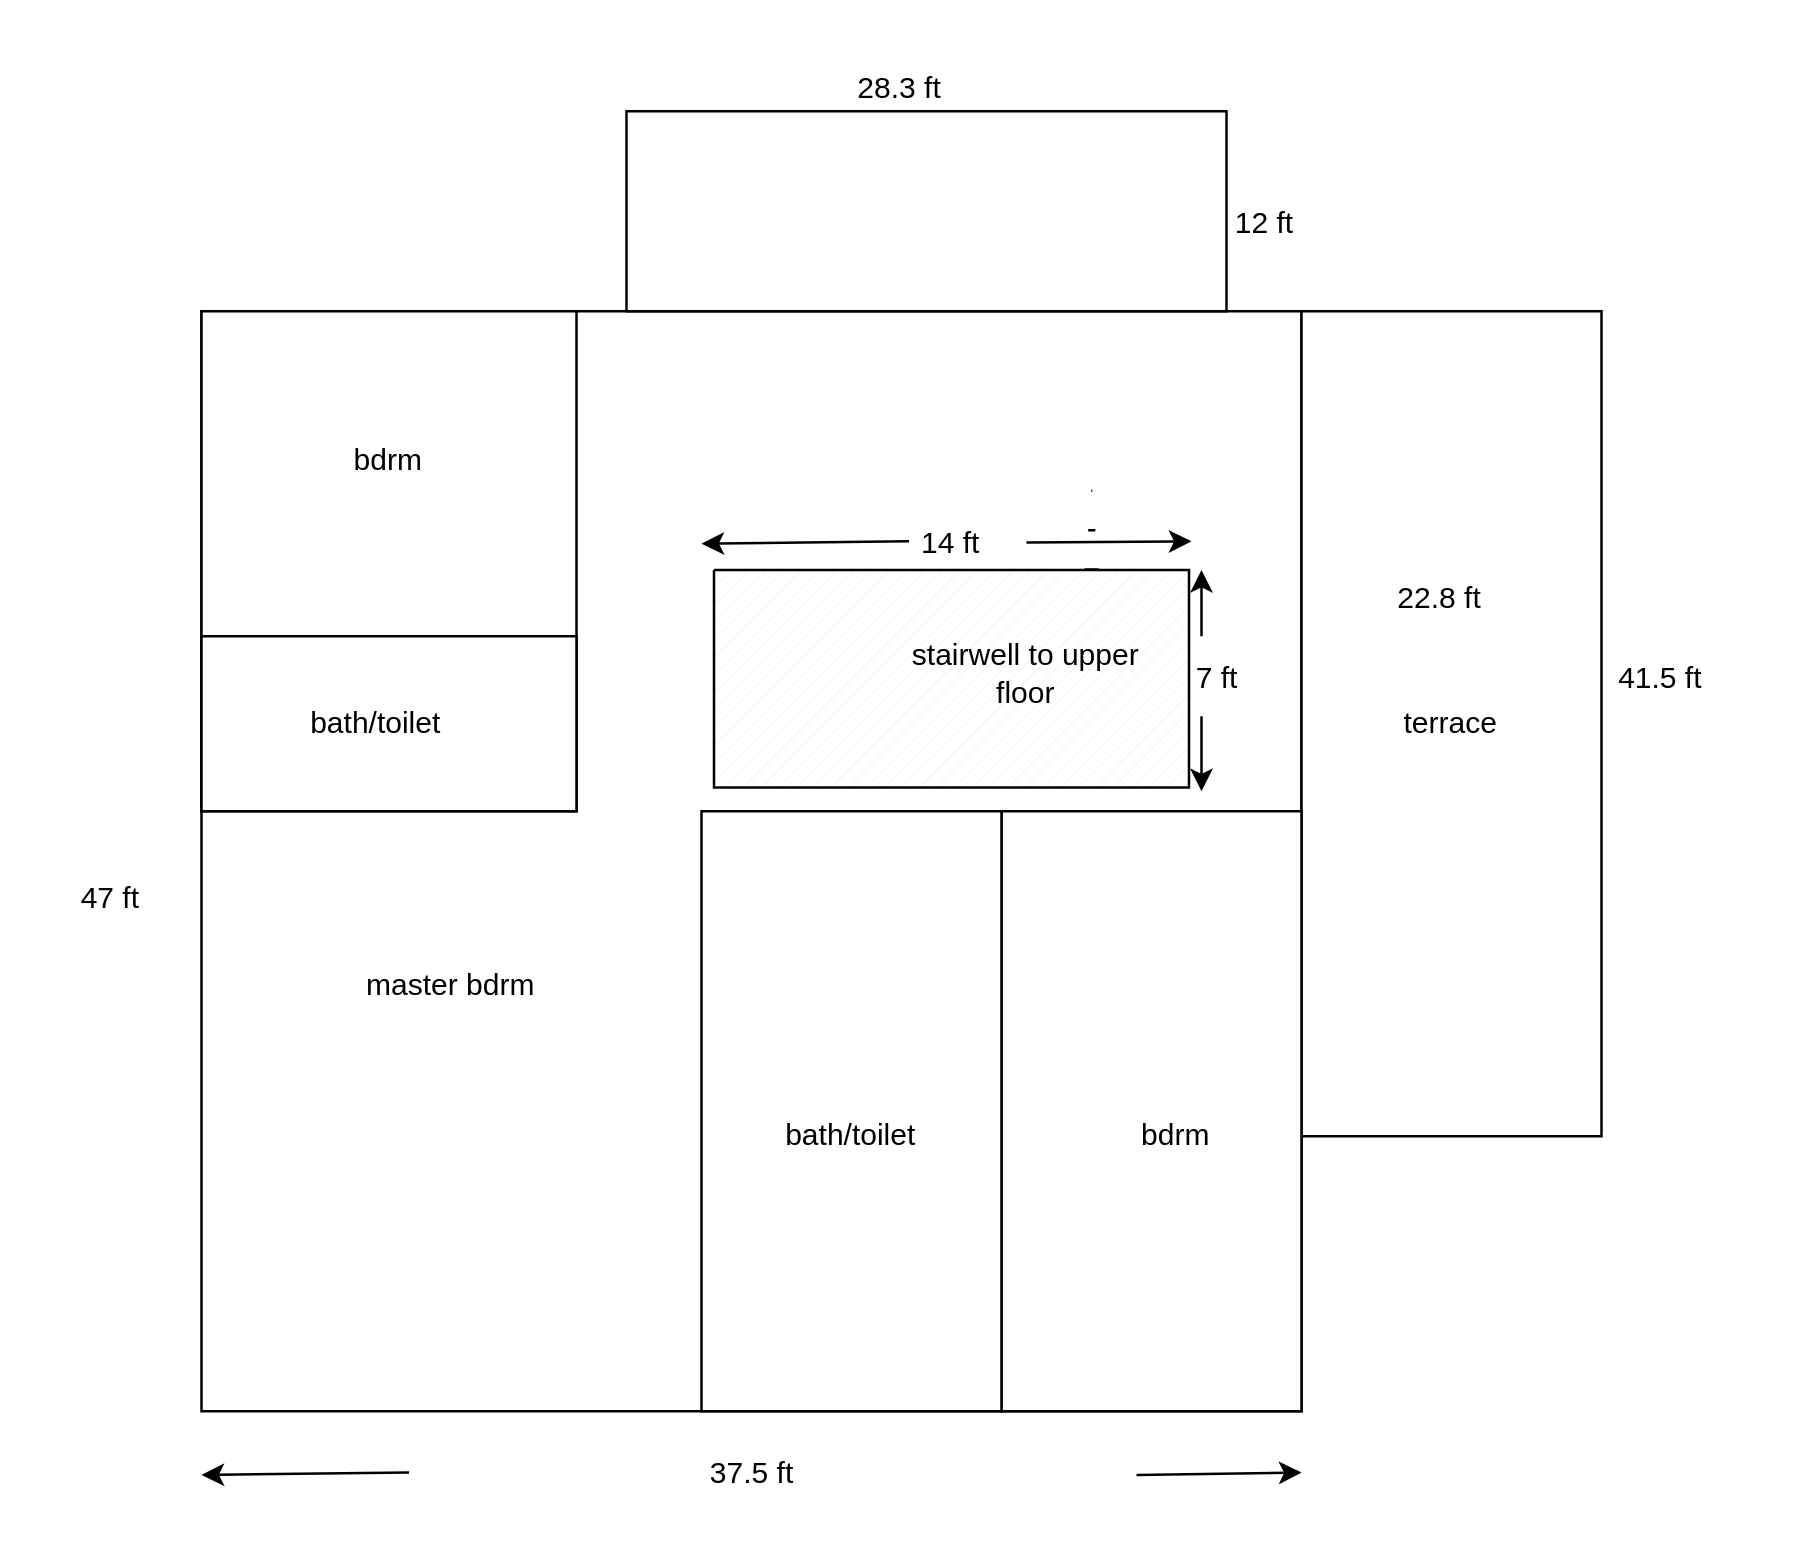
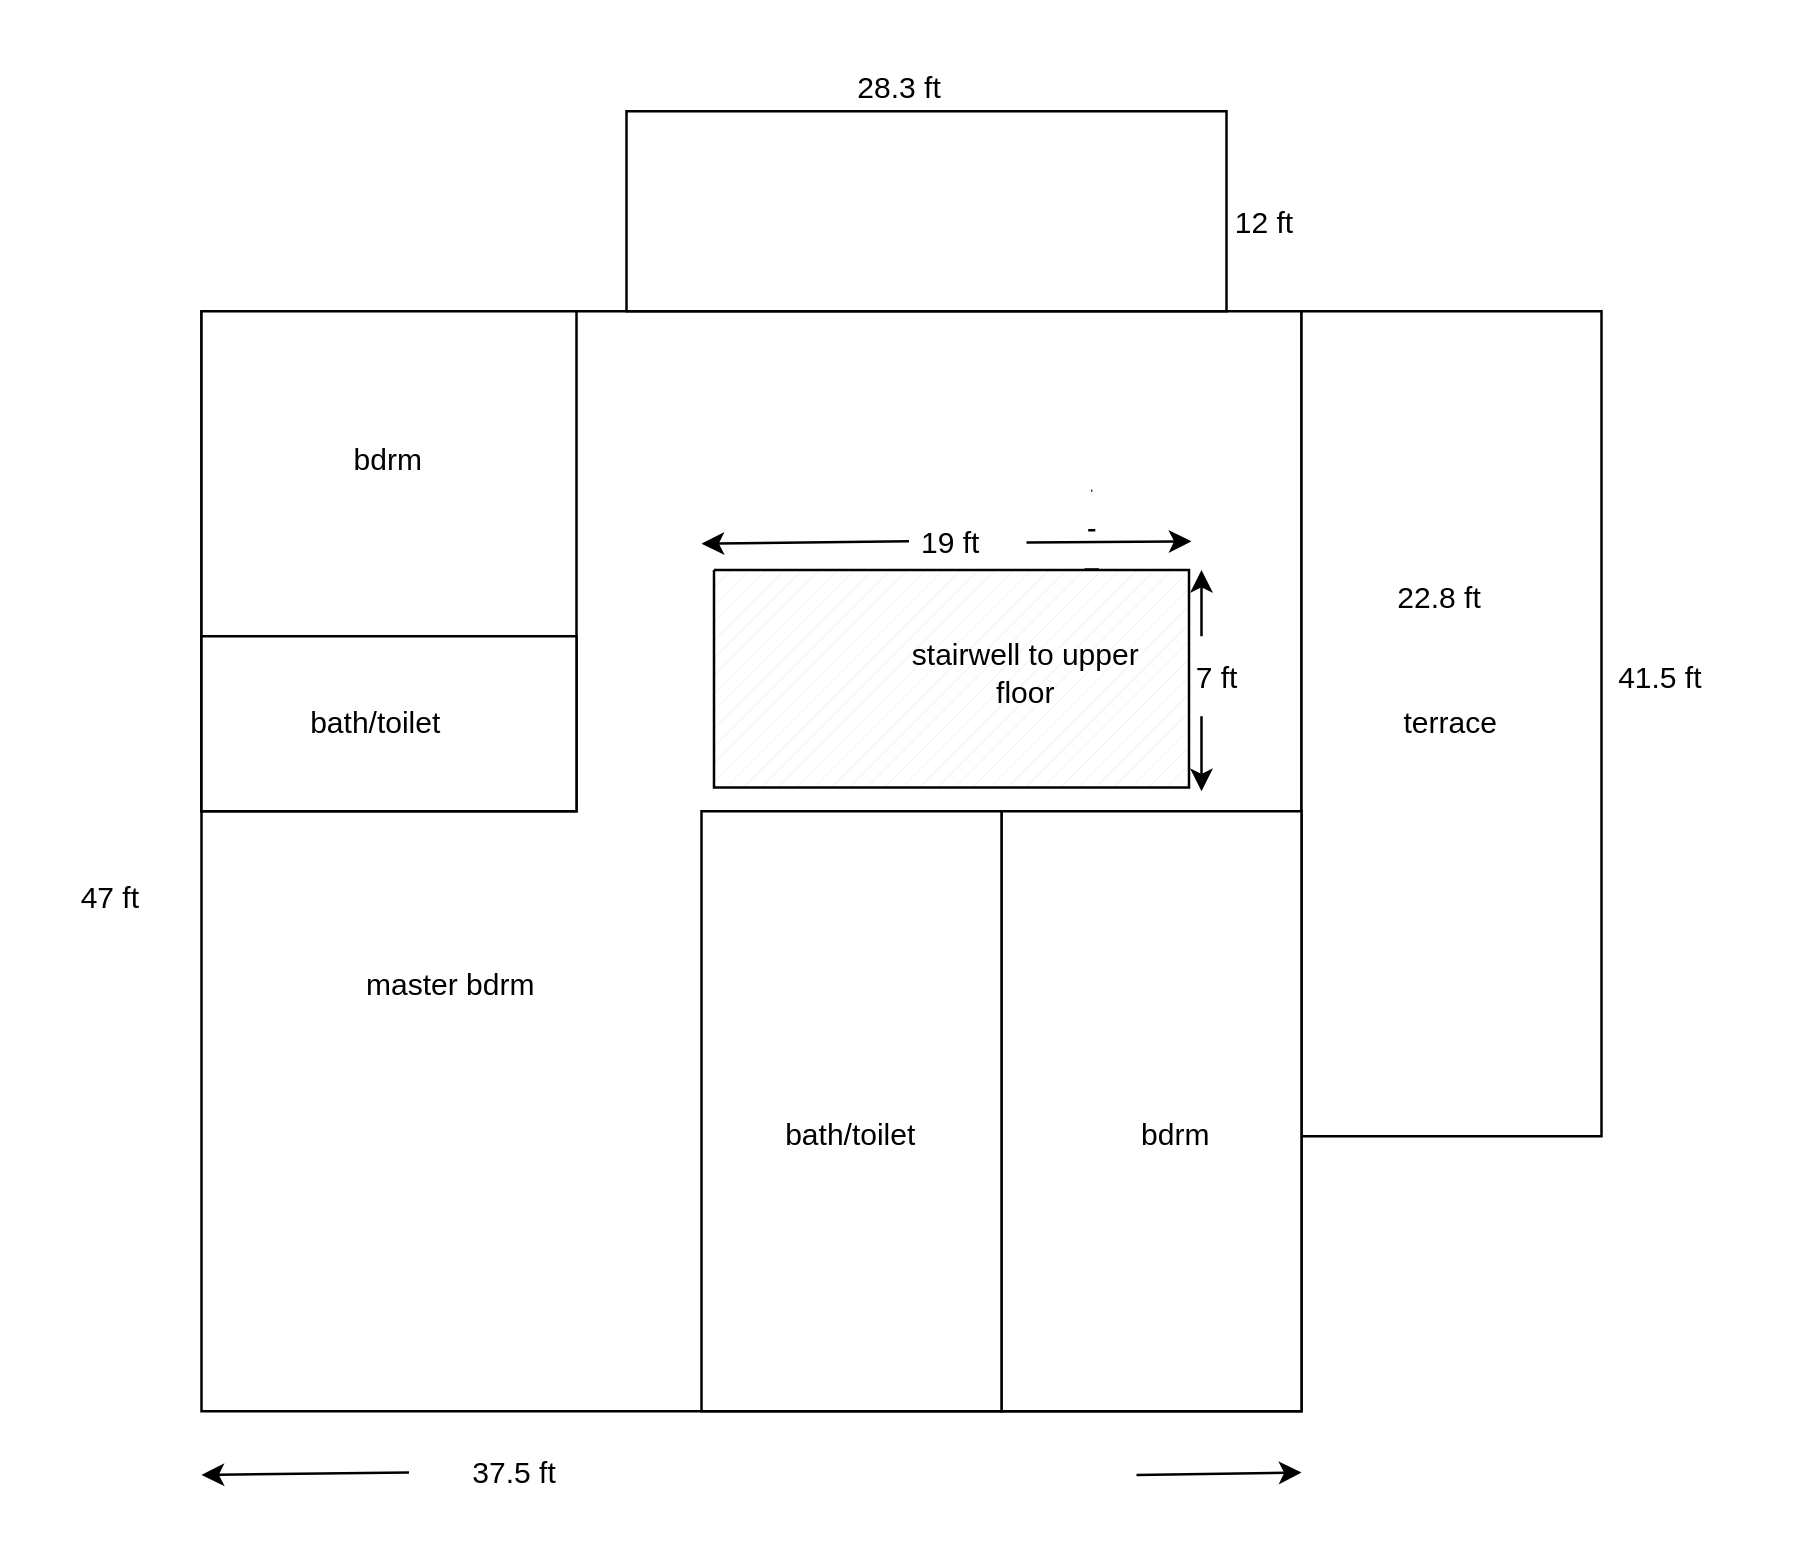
  <mxCell id="0" />
  <mxCell id="1" parent="0" />
  <mxCell id="2" value="" style="whiteSpace=wrap;html=1;aspect=fixed;" vertex="1" parent="1"><mxGeometry x="80" y="124" width="440" height="440" as="geometry" /></mxCell>
  <mxCell id="3" value="" style="rounded=0;whiteSpace=wrap;html=1;" vertex="1" parent="1"><mxGeometry x="520" y="124" width="120" height="330" as="geometry" /></mxCell>
  <mxCell id="4" value="" style="rounded=0;whiteSpace=wrap;html=1;" vertex="1" parent="1"><mxGeometry x="250" y="44" width="240" height="80" as="geometry" /></mxCell>
  <mxCell id="5" value="" style="rounded=0;whiteSpace=wrap;html=1;" vertex="1" parent="1"><mxGeometry x="400" y="324" width="120" height="240" as="geometry" /></mxCell>
  <mxCell id="6" value="" style="rounded=0;whiteSpace=wrap;html=1;" vertex="1" parent="1"><mxGeometry x="280" y="324" width="120" height="240" as="geometry" /></mxCell>
  <mxCell id="7" value="" style="rounded=0;whiteSpace=wrap;html=1;" vertex="1" parent="1"><mxGeometry x="80" y="124" width="150" height="200" as="geometry" /></mxCell>
  <mxCell id="8" value="" style="shape=mxgraph.arrows2.wedgeArrowDashed2;html=1;bendable=0;startWidth=16;stepSize=15;rounded=0;exitX=0.409;exitY=0.386;exitDx=0;exitDy=0;exitPerimeter=0;" edge="1" parent="1"><mxGeometry width="100" height="100" relative="1" as="geometry"><mxPoint x="288.48" y="297.92" as="sourcePoint" /><mxPoint x="396" y="298" as="targetPoint" /></mxGeometry></mxCell>
  <mxCell id="9" value="" style="shape=mxgraph.arrows2.wedgeArrowDashed2;html=1;bendable=0;startWidth=10;stepSize=15;rounded=0;entryX=0.773;entryY=0.136;entryDx=0;entryDy=0;entryPerimeter=0;" edge="1" parent="1"><mxGeometry width="100" height="100" relative="1" as="geometry"><mxPoint x="436" y="306" as="sourcePoint" /><mxPoint x="436.12" y="195.84" as="targetPoint" /></mxGeometry></mxCell>
  <mxCell id="10" value="" style="verticalLabelPosition=bottom;verticalAlign=top;html=1;shape=mxgraph.basic.rect;fillColor2=none;strokeWidth=1;size=20;indent=5;" vertex="1" parent="1"><mxGeometry x="80" y="254" width="150" height="70" as="geometry" /></mxCell>
  <mxCell id="11" value="28.3 ft" style="text;html=1;align=center;verticalAlign=middle;resizable=0;points=[];autosize=1;strokeColor=none;fillColor=none;" vertex="1" parent="1"><mxGeometry x="329" y="20" width="60" height="30" as="geometry" /></mxCell>
  <mxCell id="12" value="12 ft" style="text;html=1;align=center;verticalAlign=middle;resizable=0;points=[];autosize=1;strokeColor=none;fillColor=none;fontFamily=Helvetica;fontSize=12;fontColor=default;" vertex="1" parent="1"><mxGeometry x="480" y="74" width="50" height="30" as="geometry" /></mxCell>
  <mxCell id="13" value="47 ft&amp;nbsp;" style="text;html=1;align=center;verticalAlign=middle;resizable=0;points=[];autosize=1;strokeColor=none;fillColor=none;" vertex="1" parent="1"><mxGeometry x="20" y="344" width="50" height="30" as="geometry" /></mxCell>
- <mxCell id="14" value="37.5 ft" style="text;html=1;align=center;verticalAlign=middle;resizable=0;points=[];autosize=1;strokeColor=none;fillColor=none;" vertex="1" parent="1"><mxGeometry x="270" y="574" width="60" height="30" as="geometry" /></mxCell>
+ <mxCell id="14" value="37.5 ft" style="text;html=1;align=center;verticalAlign=middle;resizable=0;points=[];autosize=1;strokeColor=none;fillColor=none;" vertex="1" parent="1"><mxGeometry x="175" y="574" width="60" height="30" as="geometry" /></mxCell>
  <mxCell id="15" value="41.5 ft&amp;nbsp;" style="text;html=1;align=center;verticalAlign=middle;resizable=0;points=[];autosize=1;strokeColor=none;fillColor=none;" vertex="1" parent="1"><mxGeometry x="635" y="256" width="60" height="30" as="geometry" /></mxCell>
  <mxCell id="16" value="22.8 ft" style="text;html=1;align=center;verticalAlign=middle;resizable=0;points=[];autosize=1;strokeColor=none;fillColor=none;fontFamily=Helvetica;fontSize=12;fontColor=default;" vertex="1" parent="1"><mxGeometry x="545" y="224" width="60" height="30" as="geometry" /></mxCell>
  <mxCell id="17" value="" style="verticalLabelPosition=bottom;verticalAlign=top;html=1;shape=mxgraph.basic.patternFillRect;fillStyle=diag;step=5;fillStrokeWidth=0.2;fillStrokeColor=#dddddd;" vertex="1" parent="1"><mxGeometry x="285" y="227.5" width="190" height="87" as="geometry" /></mxCell>
  <mxCell id="18" value="stairwell to upper floor" style="text;html=1;align=center;verticalAlign=middle;whiteSpace=wrap;rounded=0;" vertex="1" parent="1"><mxGeometry x="360" y="254" width="100" height="30" as="geometry" /></mxCell>
- <mxCell id="19" value="14 ft" style="text;html=1;align=center;verticalAlign=middle;whiteSpace=wrap;rounded=0;" vertex="1" parent="1"><mxGeometry x="350" y="201.5" width="60" height="30" as="geometry" /></mxCell>
+ <mxCell id="19" value="19 ft" style="text;html=1;align=center;verticalAlign=middle;whiteSpace=wrap;rounded=0;" vertex="1" parent="1"><mxGeometry x="350" y="201.5" width="60" height="30" as="geometry" /></mxCell>
  <mxCell id="20" value="" style="endArrow=classic;html=1;rounded=0;entryX=0.975;entryY=0.038;entryDx=0;entryDy=0;entryPerimeter=0;exitX=1;exitY=0.5;exitDx=0;exitDy=0;" edge="1" parent="1" source="19"><mxGeometry width="50" height="50" relative="1" as="geometry"><mxPoint x="410" y="214" as="sourcePoint" /><mxPoint x="476" y="216" as="targetPoint" /></mxGeometry></mxCell>
  <mxCell id="21" value="" style="endArrow=classic;html=1;rounded=0;entryX=0.98;entryY=0.36;entryDx=0;entryDy=0;entryPerimeter=0;exitX=1;exitY=0.5;exitDx=0;exitDy=0;" edge="1" parent="1"><mxGeometry width="50" height="50" relative="1" as="geometry"><mxPoint x="363" y="216" as="sourcePoint" /><mxPoint x="280" y="217" as="targetPoint" /></mxGeometry></mxCell>
  <mxCell id="22" value="" style="endArrow=classic;html=1;rounded=0;" edge="1" parent="1"><mxGeometry width="50" height="50" relative="1" as="geometry"><mxPoint x="480" y="254" as="sourcePoint" /><mxPoint x="480" y="227.5" as="targetPoint" /></mxGeometry></mxCell>
  <mxCell id="23" value="" style="endArrow=classic;html=1;rounded=0;entryX=0.75;entryY=0;entryDx=0;entryDy=0;" edge="1" parent="1"><mxGeometry width="50" height="50" relative="1" as="geometry"><mxPoint x="480" y="286" as="sourcePoint" /><mxPoint x="480" y="316" as="targetPoint" /></mxGeometry></mxCell>
  <mxCell id="24" value="7 ft" style="text;html=1;align=center;verticalAlign=middle;resizable=0;points=[];autosize=1;strokeColor=none;fillColor=none;fontFamily=Helvetica;fontSize=12;fontColor=default;" vertex="1" parent="1"><mxGeometry x="466" y="256" width="40" height="30" as="geometry" /></mxCell>
  <mxCell id="25" value="" style="endArrow=classic;html=1;rounded=0;entryX=0.98;entryY=0.36;entryDx=0;entryDy=0;entryPerimeter=0;exitX=1;exitY=0.5;exitDx=0;exitDy=0;" edge="1" parent="1"><mxGeometry width="50" height="50" relative="1" as="geometry"><mxPoint x="163" y="588.5" as="sourcePoint" /><mxPoint x="80" y="589.5" as="targetPoint" /></mxGeometry></mxCell>
  <mxCell id="26" value="" style="endArrow=classic;html=1;rounded=0;entryX=0.975;entryY=0.038;entryDx=0;entryDy=0;entryPerimeter=0;exitX=1;exitY=0.5;exitDx=0;exitDy=0;" edge="1" parent="1"><mxGeometry width="50" height="50" relative="1" as="geometry"><mxPoint x="454" y="589.5" as="sourcePoint" /><mxPoint x="520" y="588.5" as="targetPoint" /></mxGeometry></mxCell>
  <mxCell id="27" value="master bdrm" style="text;html=1;align=center;verticalAlign=middle;whiteSpace=wrap;rounded=0;" vertex="1" parent="1"><mxGeometry x="130" y="384" width="100" height="20" as="geometry" /></mxCell>
  <mxCell id="28" value="bdrm" style="text;html=1;align=center;verticalAlign=middle;whiteSpace=wrap;rounded=0;" vertex="1" parent="1"><mxGeometry x="105" y="174" width="100" height="20" as="geometry" /></mxCell>
  <mxCell id="29" value="bdrm" style="text;html=1;align=center;verticalAlign=middle;whiteSpace=wrap;rounded=0;" vertex="1" parent="1"><mxGeometry x="420" y="444" width="100" height="20" as="geometry" /></mxCell>
  <mxCell id="30" value="bath/toilet" style="text;html=1;align=center;verticalAlign=middle;whiteSpace=wrap;rounded=0;" vertex="1" parent="1"><mxGeometry x="290" y="444" width="100" height="20" as="geometry" /></mxCell>
  <mxCell id="31" value="bath/toilet" style="text;html=1;align=center;verticalAlign=middle;whiteSpace=wrap;rounded=0;" vertex="1" parent="1"><mxGeometry x="100" y="279" width="100" height="20" as="geometry" /></mxCell>
  <mxCell id="32" value="terrace" style="text;html=1;align=center;verticalAlign=middle;whiteSpace=wrap;rounded=0;" vertex="1" parent="1"><mxGeometry x="530" y="279" width="100" height="20" as="geometry" /></mxCell>
